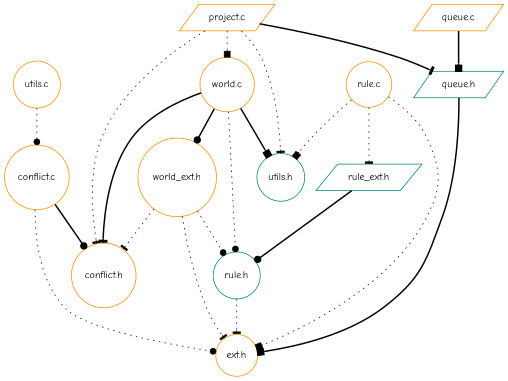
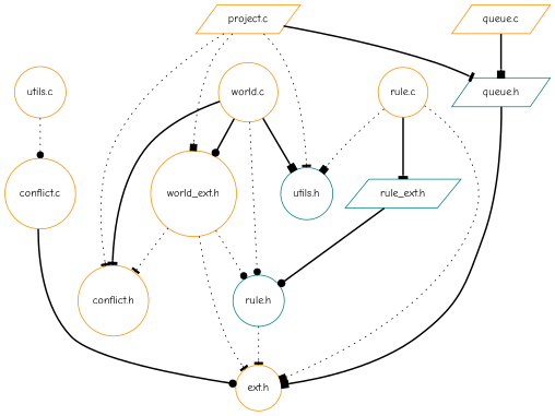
  digraph {
    clusterrank=local
    fontname="Comic Neue"
    fontsize=16
    node [color=darkorange fontname="Comic Neue" shape=circle]
    edge [arrowhead=tee fontname="Comic Neue" style=dotted]
    "project.c" [shape=parallelogram]
    "conflict.h"
    "queue.h" [color=teal shape=parallelogram]
    "world_ext.h"
    "utils.h" [color=teal]
    n6 [label="ext.h"]
    "rule.h" [color=teal]
    "conflict.c"
    "rule_ext.h" [color=teal shape=parallelogram]
    "utils.c"
    "world.c"
    "rule.c"
    "queue.c" [shape=parallelogram]
    "project.c" -> "conflict.h"
    "project.c" -> "queue.h" [style=bold]
-   "project.c" -> "world.c" [arrowhead=box]
+   "project.c" -> "world_ext.h" [arrowhead=box]
    "project.c" -> "utils.h"
    "queue.h" -> n6 [arrowhead=box style=bold]
    "world_ext.h" -> "conflict.h"
    "world_ext.h" -> n6
    "world_ext.h" -> "rule.h" [arrowhead=dot]
    "rule.h" -> n6
-   "conflict.c" -> "conflict.h" [arrowhead=dot style=bold]
-   "conflict.c" -> n6 [arrowhead=dot]
+   "conflict.c" -> n6 [arrowhead=dot style=bold]
    "rule_ext.h" -> "rule.h" [arrowhead=dot style=bold]
    "utils.c" -> "conflict.c" [arrowhead=dot]
    "world.c" -> "conflict.h" [style=bold]
    "world.c" -> "world_ext.h" [arrowhead=dot style=bold]
    "world.c" -> "utils.h" [arrowhead=box style=bold]
    "world.c" -> "rule.h" [arrowhead=dot]
    "rule.c" -> "utils.h" [arrowhead=box]
    "rule.c" -> n6 [arrowhead=box]
-   "rule.c" -> "rule_ext.h"
+   "rule.c" -> "rule_ext.h" [style=bold]
    "queue.c" -> "queue.h" [arrowhead=box style=bold]
  }
